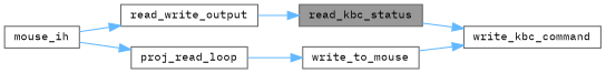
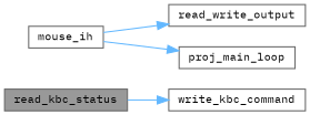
  digraph {
    fontname="IBM Plex Mono"
    rankdir=RL
    node [color=grey40 fillcolor=white fontname="IBM Plex Mono" fontsize=10 shape=box style=filled]
    edge [color=steelblue1 dir=back fontname="IBM Plex Mono" fontsize=10 labelfontname=Helvetica labelfontsize=10 style=solid]
    n1 [color=gray40 fillcolor=grey60 fontcolor=black height=0.2 label=read_kbc_status width=0.4]
    n2 [height=0.2 label=read_write_output width=0.4]
    n3 [height=0.2 label=mouse_ih width=0.4]
    n4 [height=0.2 label=write_kbc_command width=0.4]
-   n5 [height=0.2 label=write_to_mouse width=0.4]
-   n6 [height=0.2 label=proj_read_loop width=0.4]
-   n1 -> n2
+   n6 [height=0.2 label=proj_main_loop width=0.4]
    n2 -> n3
    n4 -> n1
-   n4 -> n5
-   n5 -> n6
    n6 -> n3
  }
